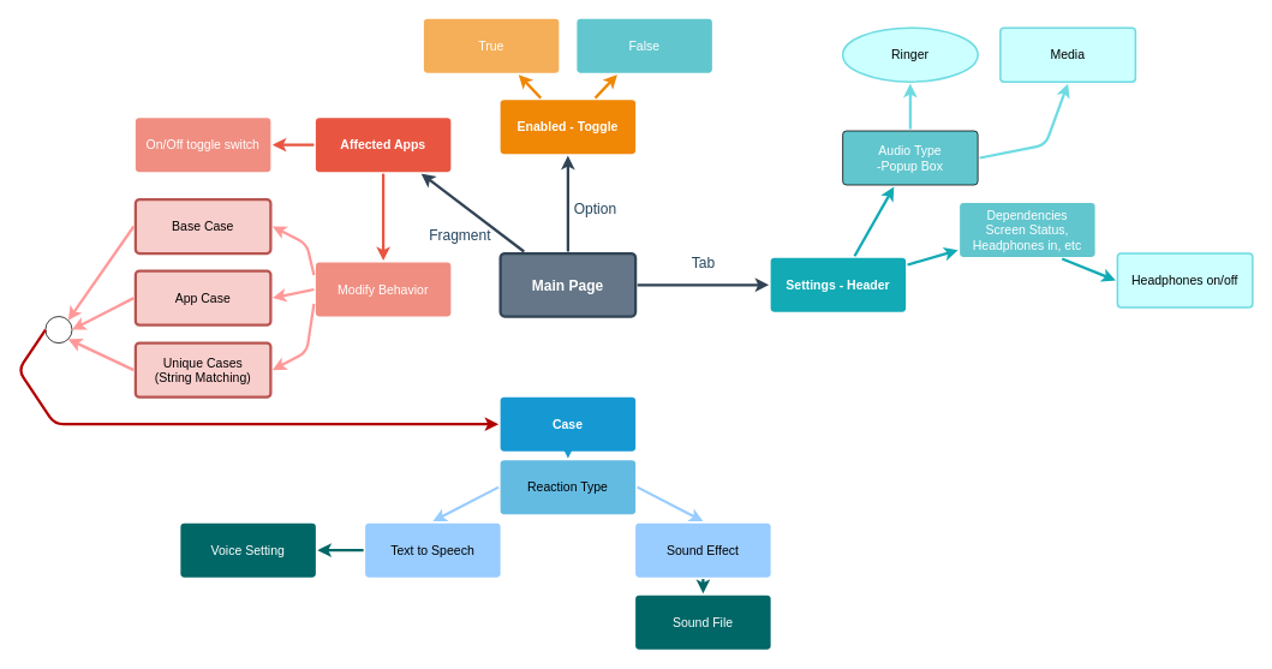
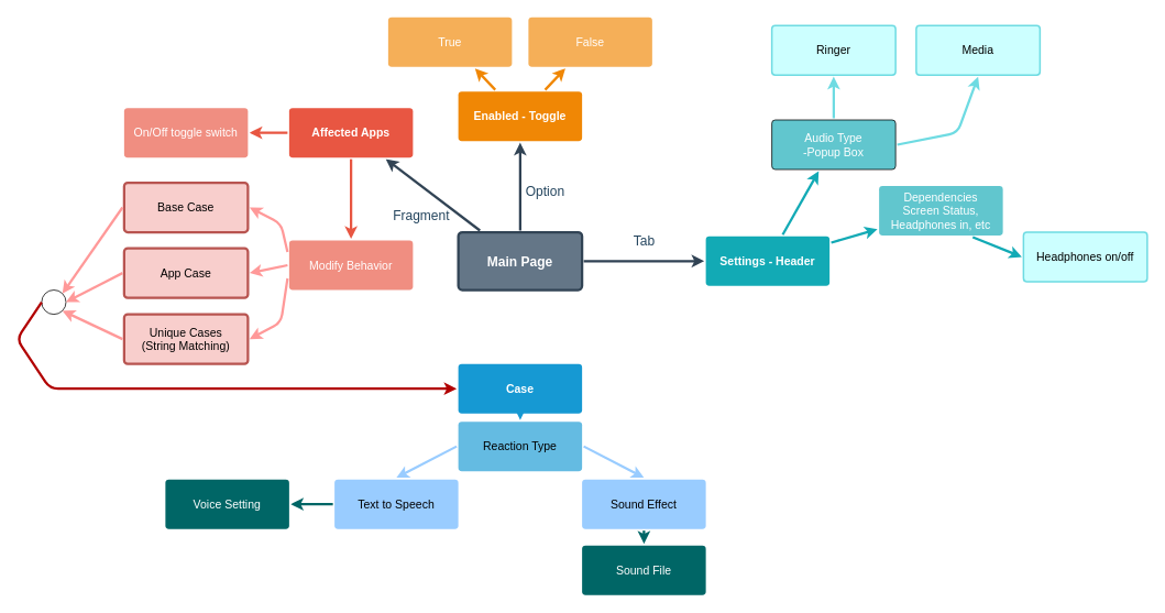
  <mxCell id="0" />
  <mxCell id="1" parent="0" />
  <mxCell id="2" value="Option" style="edgeStyle=none;rounded=0;jumpStyle=none;html=1;shadow=0;labelBackgroundColor=none;startArrow=none;startFill=0;endArrow=classic;endFill=1;jettySize=auto;orthogonalLoop=1;strokeColor=#314354;strokeWidth=3;fontFamily=Helvetica;fontSize=16;fontColor=#23445D;spacing=5;fillColor=#647687;" parent="1" source="5" target="12" edge="1"><mxGeometry x="-0.089" y="-30" relative="1" as="geometry"><mxPoint y="1" as="offset" /></mxGeometry></mxCell>
  <mxCell id="3" value="Tab" style="edgeStyle=none;rounded=0;jumpStyle=none;html=1;shadow=0;labelBackgroundColor=none;startArrow=none;startFill=0;endArrow=classic;endFill=1;jettySize=auto;orthogonalLoop=1;strokeColor=#314354;strokeWidth=3;fontFamily=Helvetica;fontSize=16;fontColor=#23445D;spacing=5;fillColor=#647687;" parent="1" source="5" target="17" edge="1"><mxGeometry y="26" relative="1" as="geometry"><mxPoint y="1" as="offset" /></mxGeometry></mxCell>
  <mxCell id="4" value="Fragment" style="edgeStyle=none;rounded=0;jumpStyle=none;html=1;shadow=0;labelBackgroundColor=none;startArrow=none;startFill=0;endArrow=classic;endFill=1;jettySize=auto;orthogonalLoop=1;strokeColor=#314354;strokeWidth=3;fontFamily=Helvetica;fontSize=16;fontColor=#23445D;spacing=5;fillColor=#647687;" parent="1" source="5" target="7" edge="1"><mxGeometry x="-0.051" y="28" relative="1" as="geometry"><mxPoint as="offset" /></mxGeometry></mxCell>
  <mxCell id="5" value="Main Page" style="rounded=1;whiteSpace=wrap;html=1;shadow=0;labelBackgroundColor=none;strokeColor=#314354;strokeWidth=3;fillColor=#647687;fontFamily=Helvetica;fontSize=16;fontColor=#ffffff;align=center;fontStyle=1;spacing=5;arcSize=7;perimeterSpacing=2;" parent="1" vertex="1"><mxGeometry x="555" y="280.5" width="150" height="70" as="geometry" /></mxCell>
  <mxCell id="6" value="" style="edgeStyle=none;rounded=1;jumpStyle=none;html=1;shadow=0;labelBackgroundColor=none;startArrow=none;startFill=0;jettySize=auto;orthogonalLoop=1;strokeColor=#E85642;strokeWidth=3;fontFamily=Helvetica;fontSize=14;fontColor=#FFFFFF;spacing=5;fontStyle=1;fillColor=#b0e3e6;entryX=1;entryY=0.5;entryDx=0;entryDy=0;" parent="1" source="7" target="8" edge="1"><mxGeometry relative="1" as="geometry"><Array as="points"><mxPoint x="330" y="160" /></Array></mxGeometry></mxCell>
  <mxCell id="7" value="Affected Apps" style="rounded=1;whiteSpace=wrap;html=1;shadow=0;labelBackgroundColor=none;strokeColor=none;strokeWidth=3;fillColor=#e85642;fontFamily=Helvetica;fontSize=14;fontColor=#FFFFFF;align=center;spacing=5;fontStyle=1;arcSize=7;perimeterSpacing=2;" parent="1" vertex="1"><mxGeometry x="350" y="130" width="150" height="60" as="geometry" /></mxCell>
  <mxCell id="8" value="On/Off toggle switch" style="rounded=1;whiteSpace=wrap;html=1;shadow=0;labelBackgroundColor=none;strokeColor=none;strokeWidth=3;fillColor=#f08e81;fontFamily=Helvetica;fontSize=14;fontColor=#FFFFFF;align=center;spacing=5;fontStyle=0;arcSize=7;perimeterSpacing=2;" parent="1" vertex="1"><mxGeometry x="150" y="130" width="150" height="60" as="geometry" /></mxCell>
  <mxCell id="9" value="" style="edgeStyle=none;rounded=0;jumpStyle=none;html=1;shadow=0;labelBackgroundColor=none;startArrow=none;startFill=0;endArrow=classic;endFill=1;jettySize=auto;orthogonalLoop=1;strokeColor=#1699D3;strokeWidth=3;fontFamily=Helvetica;fontSize=14;fontColor=#FFFFFF;spacing=5;" parent="1" source="10" target="11" edge="1"><mxGeometry relative="1" as="geometry"><Array as="points" /></mxGeometry></mxCell>
  <mxCell id="10" value="Case" style="rounded=1;whiteSpace=wrap;html=1;shadow=0;labelBackgroundColor=none;strokeColor=none;strokeWidth=3;fillColor=#1699d3;fontFamily=Helvetica;fontSize=14;fontColor=#FFFFFF;align=center;spacing=5;fontStyle=1;arcSize=7;perimeterSpacing=2;" parent="1" vertex="1"><mxGeometry x="555" y="440" width="150" height="60" as="geometry" /></mxCell>
  <mxCell id="11" value="&lt;font style=&quot;color: light-dark(rgb(0, 0, 0), rgb(255, 255, 255));&quot;&gt;Reaction Type&lt;/font&gt;" style="rounded=1;whiteSpace=wrap;html=1;shadow=0;labelBackgroundColor=none;strokeColor=none;strokeWidth=3;fillColor=#64bbe2;fontFamily=Helvetica;fontSize=14;fontColor=#FFFFFF;align=center;spacing=5;arcSize=7;perimeterSpacing=2;" parent="1" vertex="1"><mxGeometry x="555" y="510" width="150" height="60" as="geometry" /></mxCell>
  <mxCell id="12" value="Enabled - Toggle" style="rounded=1;whiteSpace=wrap;html=1;shadow=0;labelBackgroundColor=none;strokeColor=none;strokeWidth=3;fillColor=#F08705;fontFamily=Helvetica;fontSize=14;fontColor=#FFFFFF;align=center;spacing=5;fontStyle=1;arcSize=7;perimeterSpacing=2;" parent="1" vertex="1"><mxGeometry x="555" y="110" width="150" height="60" as="geometry" /></mxCell>
- <mxCell id="13" value="False" style="rounded=1;whiteSpace=wrap;html=1;shadow=0;labelBackgroundColor=none;strokeColor=none;strokeWidth=3;fillColor=#61c6ce;fontFamily=Helvetica;fontSize=14;fontColor=#FFFFFF;align=center;spacing=5;arcSize=7;perimeterSpacing=2;" parent="1" vertex="1"><mxGeometry x="640" y="20" width="150" height="60" as="geometry" /></mxCell>
+ <mxCell id="13" value="False" style="rounded=1;whiteSpace=wrap;html=1;shadow=0;labelBackgroundColor=none;strokeColor=none;strokeWidth=3;fillColor=#f5af58;fontFamily=Helvetica;fontSize=14;fontColor=#FFFFFF;align=center;spacing=5;arcSize=7;perimeterSpacing=2;" parent="1" vertex="1"><mxGeometry x="640" y="20" width="150" height="60" as="geometry" /></mxCell>
  <mxCell id="14" value="" style="edgeStyle=none;rounded=0;jumpStyle=none;html=1;shadow=0;labelBackgroundColor=none;startArrow=none;startFill=0;endArrow=classic;endFill=1;jettySize=auto;orthogonalLoop=1;strokeColor=#F08705;strokeWidth=3;fontFamily=Helvetica;fontSize=14;fontColor=#FFFFFF;spacing=5;" parent="1" source="12" target="13" edge="1"><mxGeometry relative="1" as="geometry" /></mxCell>
  <mxCell id="15" value="True" style="rounded=1;whiteSpace=wrap;html=1;shadow=0;labelBackgroundColor=none;strokeColor=none;strokeWidth=3;fillColor=#f5af58;fontFamily=Helvetica;fontSize=14;fontColor=#FFFFFF;align=center;spacing=5;arcSize=7;perimeterSpacing=2;" parent="1" vertex="1"><mxGeometry x="470" y="20" width="150" height="60" as="geometry" /></mxCell>
  <mxCell id="16" value="" style="edgeStyle=none;rounded=0;jumpStyle=none;html=1;shadow=0;labelBackgroundColor=none;startArrow=none;startFill=0;endArrow=classic;endFill=1;jettySize=auto;orthogonalLoop=1;strokeColor=#F08705;strokeWidth=3;fontFamily=Helvetica;fontSize=14;fontColor=#FFFFFF;spacing=5;" parent="1" source="12" target="15" edge="1"><mxGeometry relative="1" as="geometry" /></mxCell>
  <mxCell id="17" value="Settings - Header" style="rounded=1;whiteSpace=wrap;html=1;shadow=0;labelBackgroundColor=none;strokeColor=none;strokeWidth=3;fillColor=#12aab5;fontFamily=Helvetica;fontSize=14;fontColor=#FFFFFF;align=center;spacing=5;fontStyle=1;arcSize=7;perimeterSpacing=2;" parent="1" vertex="1"><mxGeometry x="855" y="285.5" width="150" height="60" as="geometry" /></mxCell>
  <mxCell id="18" value="Dependencies&lt;div&gt;Screen Status, Headphones in, etc&lt;/div&gt;" style="rounded=1;whiteSpace=wrap;html=1;shadow=0;labelBackgroundColor=none;strokeColor=none;strokeWidth=3;fillColor=#61c6ce;fontFamily=Helvetica;fontSize=14;fontColor=#FFFFFF;align=center;spacing=5;fontStyle=0;arcSize=7;perimeterSpacing=2;" parent="1" vertex="1"><mxGeometry x="1065" y="224.5" width="150" height="60" as="geometry" /></mxCell>
  <mxCell id="19" value="" style="edgeStyle=none;rounded=1;jumpStyle=none;html=1;shadow=0;labelBackgroundColor=none;startArrow=none;startFill=0;jettySize=auto;orthogonalLoop=1;strokeColor=#12AAB5;strokeWidth=3;fontFamily=Helvetica;fontSize=14;fontColor=#FFFFFF;spacing=5;fontStyle=1;fillColor=#b0e3e6;" parent="1" source="17" target="18" edge="1"><mxGeometry relative="1" as="geometry" /></mxCell>
  <mxCell id="20" value="Audio Type&lt;div&gt;-Popup Box&lt;/div&gt;" style="rounded=1;whiteSpace=wrap;html=1;shadow=0;labelBackgroundColor=none;strokeColor=default;strokeWidth=1;fillColor=#61c6ce;fontFamily=Helvetica;fontSize=14;fontColor=#FFFFFF;align=center;spacing=5;fontStyle=0;arcSize=7;perimeterSpacing=2;" parent="1" vertex="1"><mxGeometry x="935" y="144.5" width="150" height="60" as="geometry" /></mxCell>
  <mxCell id="21" value="" style="edgeStyle=none;rounded=1;jumpStyle=none;html=1;shadow=0;labelBackgroundColor=none;startArrow=none;startFill=0;jettySize=auto;orthogonalLoop=1;strokeColor=#12AAB5;strokeWidth=3;fontFamily=Helvetica;fontSize=14;fontColor=#FFFFFF;spacing=5;fontStyle=1;fillColor=#b0e3e6;" parent="1" source="17" target="20" edge="1"><mxGeometry relative="1" as="geometry" /></mxCell>
  <mxCell id="22" value="" style="edgeStyle=none;rounded=1;jumpStyle=none;html=1;shadow=0;labelBackgroundColor=none;startArrow=none;startFill=0;jettySize=auto;orthogonalLoop=1;strokeColor=#E85642;strokeWidth=3;fontFamily=Helvetica;fontSize=14;fontColor=#FFFFFF;spacing=5;fontStyle=1;fillColor=#b0e3e6;exitX=0.5;exitY=1;exitDx=0;exitDy=0;entryX=0.5;entryY=0;entryDx=0;entryDy=0;" parent="1" source="7" target="23" edge="1"><mxGeometry relative="1" as="geometry"><mxPoint x="358" y="220" as="sourcePoint" /><mxPoint x="270" y="290" as="targetPoint" /><Array as="points" /></mxGeometry></mxCell>
  <mxCell id="23" value="Modify Behavior" style="rounded=1;whiteSpace=wrap;html=1;shadow=0;labelBackgroundColor=none;strokeColor=none;strokeWidth=3;fillColor=#f08e81;fontFamily=Helvetica;fontSize=14;fontColor=#FFFFFF;align=center;spacing=5;fontStyle=0;arcSize=7;perimeterSpacing=2;" parent="1" vertex="1"><mxGeometry x="350" y="290.5" width="150" height="60" as="geometry" /></mxCell>
  <mxCell id="24" value="Base Case" style="rounded=1;whiteSpace=wrap;html=1;shadow=0;labelBackgroundColor=none;strokeColor=#b85450;strokeWidth=3;fillColor=#f8cecc;fontFamily=Helvetica;fontSize=14;align=center;spacing=5;fontStyle=0;arcSize=7;perimeterSpacing=2;" parent="1" vertex="1"><mxGeometry x="150" y="220.5" width="150" height="60" as="geometry" /></mxCell>
  <mxCell id="25" value="" style="edgeStyle=none;rounded=1;jumpStyle=none;html=1;shadow=0;labelBackgroundColor=none;startArrow=none;startFill=0;jettySize=auto;orthogonalLoop=1;strokeColor=#FF9999;strokeWidth=3;fontFamily=Helvetica;fontSize=14;fontColor=#FFFFFF;spacing=5;fontStyle=1;fillColor=#b0e3e6;entryX=1;entryY=0.5;entryDx=0;entryDy=0;exitX=0;exitY=0.25;exitDx=0;exitDy=0;" parent="1" source="23" target="24" edge="1"><mxGeometry relative="1" as="geometry"><mxPoint x="358" y="220" as="sourcePoint" /><mxPoint x="312" y="220" as="targetPoint" /><Array as="points"><mxPoint x="340" y="270" /></Array></mxGeometry></mxCell>
  <mxCell id="26" value="Unique Cases&lt;div&gt;(String Matching)&lt;/div&gt;" style="rounded=1;whiteSpace=wrap;html=1;shadow=0;labelBackgroundColor=none;strokeColor=#b85450;strokeWidth=3;fillColor=#f8cecc;fontFamily=Helvetica;fontSize=14;align=center;spacing=5;fontStyle=0;arcSize=7;perimeterSpacing=2;" parent="1" vertex="1"><mxGeometry x="150" y="380" width="150" height="60" as="geometry" /></mxCell>
  <mxCell id="27" value="" style="edgeStyle=none;rounded=1;jumpStyle=none;html=1;shadow=0;labelBackgroundColor=none;startArrow=none;startFill=0;jettySize=auto;orthogonalLoop=1;strokeColor=#FF9999;strokeWidth=3;fontFamily=Helvetica;fontSize=14;fontColor=#FFFFFF;spacing=5;fontStyle=1;fillColor=#b0e3e6;entryX=1;entryY=0.5;entryDx=0;entryDy=0;exitX=0;exitY=0.75;exitDx=0;exitDy=0;" parent="1" source="23" target="26" edge="1"><mxGeometry relative="1" as="geometry"><mxPoint x="358" y="331" as="sourcePoint" /><mxPoint x="312" y="331" as="targetPoint" /><Array as="points"><mxPoint x="340" y="390" /></Array></mxGeometry></mxCell>
  <mxCell id="28" value="&lt;font style=&quot;color: light-dark(rgb(0, 0, 0), rgb(255, 255, 255));&quot;&gt;Text to Speech&lt;/font&gt;" style="rounded=1;whiteSpace=wrap;html=1;shadow=0;labelBackgroundColor=none;strokeColor=none;strokeWidth=3;fillColor=#99CCFF;fontFamily=Helvetica;fontSize=14;fontColor=#FFFFFF;align=center;spacing=5;arcSize=7;perimeterSpacing=2;" parent="1" vertex="1"><mxGeometry x="405" y="580" width="150" height="60" as="geometry" /></mxCell>
  <mxCell id="29" value="&lt;font style=&quot;color: light-dark(rgb(0, 0, 0), rgb(255, 255, 255));&quot;&gt;Sound Effect&lt;/font&gt;" style="rounded=1;whiteSpace=wrap;html=1;shadow=0;labelBackgroundColor=none;strokeColor=none;strokeWidth=3;fillColor=#99CCFF;fontFamily=Helvetica;fontSize=14;fontColor=#FFFFFF;align=center;spacing=5;arcSize=7;perimeterSpacing=2;" parent="1" vertex="1"><mxGeometry x="705" y="580" width="150" height="60" as="geometry" /></mxCell>
  <mxCell id="30" value="" style="edgeStyle=none;rounded=0;jumpStyle=none;html=1;shadow=0;labelBackgroundColor=none;startArrow=none;startFill=0;endArrow=classic;endFill=1;jettySize=auto;orthogonalLoop=1;strokeColor=#99CCFF;strokeWidth=3;fontFamily=Helvetica;fontSize=14;fontColor=#FFFFFF;spacing=5;entryX=0.5;entryY=0;entryDx=0;entryDy=0;exitX=0;exitY=0.5;exitDx=0;exitDy=0;" parent="1" source="11" target="28" edge="1"><mxGeometry relative="1" as="geometry"><mxPoint x="567" y="613" as="sourcePoint" /><mxPoint x="517" y="632" as="targetPoint" /><Array as="points" /></mxGeometry></mxCell>
  <mxCell id="31" value="" style="edgeStyle=none;rounded=0;jumpStyle=none;html=1;shadow=0;labelBackgroundColor=none;startArrow=none;startFill=0;endArrow=classic;endFill=1;jettySize=auto;orthogonalLoop=1;strokeColor=#99CCFF;strokeWidth=3;fontFamily=Helvetica;fontSize=14;fontColor=#FFFFFF;spacing=5;entryX=0.5;entryY=0;entryDx=0;entryDy=0;exitX=1;exitY=0.5;exitDx=0;exitDy=0;" parent="1" source="11" target="29" edge="1"><mxGeometry relative="1" as="geometry"><mxPoint x="363" y="645" as="sourcePoint" /><mxPoint x="332" y="641" as="targetPoint" /><Array as="points" /></mxGeometry></mxCell>
- <mxCell id="32" value="&lt;font style=&quot;color: rgb(0, 0, 0);&quot;&gt;Ringer&lt;/font&gt;" style="ellipse;whiteSpace=wrap;html=1;shadow=0;labelBackgroundColor=none;strokeColor=light-dark(#6edbe2, #0e919b);strokeWidth=2;fillColor=#CCFFFF;fontFamily=Helvetica;fontSize=14;fontColor=#FFFFFF;align=center;spacing=5;fontStyle=0;arcSize=7;perimeterSpacing=2;glass=0;" parent="1" vertex="1"><mxGeometry x="935" y="30" width="150" height="60" as="geometry" /></mxCell>
+ <mxCell id="32" value="&lt;font style=&quot;color: rgb(0, 0, 0);&quot;&gt;Ringer&lt;/font&gt;" style="rounded=1;whiteSpace=wrap;html=1;shadow=0;labelBackgroundColor=none;strokeColor=light-dark(#6edbe2, #0e919b);strokeWidth=2;fillColor=#CCFFFF;fontFamily=Helvetica;fontSize=14;fontColor=#FFFFFF;align=center;spacing=5;fontStyle=0;arcSize=7;perimeterSpacing=2;glass=0;" parent="1" vertex="1"><mxGeometry x="935" y="30" width="150" height="60" as="geometry" /></mxCell>
  <mxCell id="33" value="" style="edgeStyle=none;rounded=1;jumpStyle=none;html=1;shadow=0;labelBackgroundColor=none;startArrow=none;startFill=0;jettySize=auto;orthogonalLoop=1;strokeColor=light-dark(#6edbe2, #0e919b);strokeWidth=3;fontFamily=Helvetica;fontSize=14;fontColor=#FFFFFF;spacing=5;fontStyle=1;fillColor=#b0e3e6;entryX=0.5;entryY=1;entryDx=0;entryDy=0;exitX=0.5;exitY=0;exitDx=0;exitDy=0;" parent="1" source="20" target="32" edge="1"><mxGeometry relative="1" as="geometry"><mxPoint x="958" y="294" as="sourcePoint" /><mxPoint x="1002" y="217" as="targetPoint" /></mxGeometry></mxCell>
  <mxCell id="34" value="&lt;font style=&quot;color: rgb(0, 0, 0);&quot;&gt;Media&lt;/font&gt;" style="rounded=1;whiteSpace=wrap;html=1;shadow=0;labelBackgroundColor=none;strokeColor=light-dark(#6edbe2, #0e919b);strokeWidth=2;fillColor=#CCFFFF;fontFamily=Helvetica;fontSize=14;fontColor=#FFFFFF;align=center;spacing=5;fontStyle=0;arcSize=7;perimeterSpacing=2;glass=0;" parent="1" vertex="1"><mxGeometry x="1110" y="30" width="150" height="60" as="geometry" /></mxCell>
  <mxCell id="35" value="" style="edgeStyle=none;rounded=1;jumpStyle=none;html=1;shadow=0;labelBackgroundColor=none;startArrow=none;startFill=0;jettySize=auto;orthogonalLoop=1;strokeColor=light-dark(#6edbe2, #0e919b);strokeWidth=3;fontFamily=Helvetica;fontSize=14;fontColor=#FFFFFF;spacing=5;fontStyle=1;fillColor=#b0e3e6;entryX=0.5;entryY=1;entryDx=0;entryDy=0;exitX=1;exitY=0.5;exitDx=0;exitDy=0;" parent="1" source="20" target="34" edge="1"><mxGeometry relative="1" as="geometry"><mxPoint x="1020" y="153" as="sourcePoint" /><mxPoint x="1020" y="102" as="targetPoint" /><Array as="points"><mxPoint x="1160" y="160" /></Array></mxGeometry></mxCell>
  <mxCell id="36" value="Sound File" style="rounded=1;whiteSpace=wrap;html=1;shadow=0;labelBackgroundColor=none;strokeColor=none;strokeWidth=3;fillColor=#006666;fontFamily=Helvetica;fontSize=14;fontColor=#FFFFFF;align=center;spacing=5;arcSize=7;perimeterSpacing=2;" parent="1" vertex="1"><mxGeometry x="705" y="660" width="150" height="60" as="geometry" /></mxCell>
  <mxCell id="37" value="Voice Setting" style="rounded=1;whiteSpace=wrap;html=1;shadow=0;labelBackgroundColor=none;strokeColor=none;strokeWidth=3;fillColor=#006666;fontFamily=Helvetica;fontSize=14;fontColor=#FFFFFF;align=center;spacing=5;arcSize=7;perimeterSpacing=2;" parent="1" vertex="1"><mxGeometry x="200" y="580" width="150" height="60" as="geometry" /></mxCell>
  <mxCell id="38" value="" style="edgeStyle=none;rounded=0;jumpStyle=none;html=1;shadow=0;labelBackgroundColor=none;startArrow=none;startFill=0;endArrow=classic;endFill=1;jettySize=auto;orthogonalLoop=1;strokeColor=#006666;strokeWidth=3;fontFamily=Helvetica;fontSize=14;fontColor=#FFFFFF;spacing=5;entryX=1;entryY=0.5;entryDx=0;entryDy=0;exitX=0;exitY=0.5;exitDx=0;exitDy=0;" parent="1" source="28" target="37" edge="1"><mxGeometry relative="1" as="geometry"><mxPoint x="363" y="575" as="sourcePoint" /><mxPoint x="332" y="571" as="targetPoint" /><Array as="points" /></mxGeometry></mxCell>
  <mxCell id="39" value="" style="edgeStyle=none;rounded=0;jumpStyle=none;html=1;shadow=0;labelBackgroundColor=none;startArrow=none;startFill=0;endArrow=classic;endFill=1;jettySize=auto;orthogonalLoop=1;strokeColor=#006666;strokeWidth=3;fontFamily=Helvetica;fontSize=14;fontColor=#FFFFFF;spacing=5;entryX=0.5;entryY=0;entryDx=0;entryDy=0;exitX=0.5;exitY=1;exitDx=0;exitDy=0;" parent="1" source="29" target="36" edge="1"><mxGeometry relative="1" as="geometry"><mxPoint x="178" y="641" as="sourcePoint" /><mxPoint x="132" y="620" as="targetPoint" /><Array as="points" /></mxGeometry></mxCell>
  <mxCell id="40" value="" style="ellipse;whiteSpace=wrap;html=1;aspect=fixed;" vertex="1" parent="1"><mxGeometry x="50" y="350.5" width="29.5" height="29.5" as="geometry" /></mxCell>
  <mxCell id="41" value="" style="edgeStyle=none;rounded=1;jumpStyle=none;html=1;shadow=0;labelBackgroundColor=none;startArrow=none;startFill=0;jettySize=auto;orthogonalLoop=1;strokeColor=#FF9999;strokeWidth=3;fontFamily=Helvetica;fontSize=14;fontColor=#FFFFFF;spacing=5;fontStyle=1;fillColor=#b0e3e6;entryX=1;entryY=1;entryDx=0;entryDy=0;exitX=0;exitY=0.5;exitDx=0;exitDy=0;" edge="1" parent="1" source="26" target="40"><mxGeometry relative="1" as="geometry"><mxPoint x="3" y="400" as="sourcePoint" /><mxPoint x="-120" y="457" as="targetPoint" /><Array as="points" /></mxGeometry></mxCell>
  <mxCell id="42" value="" style="edgeStyle=none;rounded=1;jumpStyle=none;html=1;shadow=0;labelBackgroundColor=none;startArrow=none;startFill=0;jettySize=auto;orthogonalLoop=1;strokeColor=#FF9999;strokeWidth=3;fontFamily=Helvetica;fontSize=14;fontColor=#FFFFFF;spacing=5;fontStyle=1;fillColor=#b0e3e6;entryX=1;entryY=0;entryDx=0;entryDy=0;exitX=0;exitY=0.5;exitDx=0;exitDy=0;" edge="1" parent="1" source="24" target="40"><mxGeometry relative="1" as="geometry"><mxPoint x="158" y="420" as="sourcePoint" /><mxPoint x="85" y="386" as="targetPoint" /><Array as="points" /></mxGeometry></mxCell>
  <mxCell id="43" value="" style="edgeStyle=none;rounded=1;jumpStyle=none;html=1;shadow=0;labelBackgroundColor=none;startArrow=none;startFill=0;jettySize=auto;orthogonalLoop=1;strokeColor=#B20000;strokeWidth=3;fontFamily=Helvetica;fontSize=14;fontColor=#FFFFFF;spacing=5;fontStyle=1;fillColor=#e51400;exitX=0;exitY=0.5;exitDx=0;exitDy=0;entryX=0;entryY=0.5;entryDx=0;entryDy=0;" edge="1" parent="1" source="40" target="10"><mxGeometry relative="1" as="geometry"><mxPoint x="158" y="420" as="sourcePoint" /><mxPoint x="-50" y="440" as="targetPoint" /><Array as="points"><mxPoint x="20" y="410" /><mxPoint y="470" x="60" /></Array></mxGeometry></mxCell>
  <mxCell id="44" value="App Case" style="rounded=1;whiteSpace=wrap;html=1;shadow=0;labelBackgroundColor=none;strokeColor=#b85450;strokeWidth=3;fillColor=#f8cecc;fontFamily=Helvetica;fontSize=14;align=center;spacing=5;fontStyle=0;arcSize=7;perimeterSpacing=2;" vertex="1" parent="1"><mxGeometry x="150" y="300" width="150" height="60" as="geometry" /></mxCell>
  <mxCell id="45" value="" style="edgeStyle=none;rounded=1;jumpStyle=none;html=1;shadow=0;labelBackgroundColor=none;startArrow=none;startFill=0;jettySize=auto;orthogonalLoop=1;strokeColor=#FF9999;strokeWidth=3;fontFamily=Helvetica;fontSize=14;fontColor=#FFFFFF;spacing=5;fontStyle=1;fillColor=#b0e3e6;entryX=1;entryY=0.5;entryDx=0;entryDy=0;exitX=0;exitY=0.5;exitDx=0;exitDy=0;" edge="1" parent="1" source="23" target="44"><mxGeometry relative="1" as="geometry"><mxPoint x="358" y="315" as="sourcePoint" /><mxPoint x="312" y="261" as="targetPoint" /><Array as="points" /></mxGeometry></mxCell>
  <mxCell id="46" value="" style="edgeStyle=none;rounded=1;jumpStyle=none;html=1;shadow=0;labelBackgroundColor=none;startArrow=none;startFill=0;jettySize=auto;orthogonalLoop=1;strokeColor=#FF9999;strokeWidth=3;fontFamily=Helvetica;fontSize=14;fontColor=#FFFFFF;spacing=5;fontStyle=1;fillColor=#b0e3e6;entryX=1;entryY=0.5;entryDx=0;entryDy=0;exitX=0;exitY=0.5;exitDx=0;exitDy=0;" edge="1" parent="1" source="44" target="40"><mxGeometry relative="1" as="geometry"><mxPoint x="368" y="325" as="sourcePoint" /><mxPoint x="322" y="271" as="targetPoint" /><Array as="points" /></mxGeometry></mxCell>
  <mxCell id="47" value="&lt;font style=&quot;color: light-dark(rgb(0, 0, 0), rgb(255, 255, 255));&quot;&gt;Headphones on/off&lt;/font&gt;" style="rounded=1;whiteSpace=wrap;html=1;shadow=0;labelBackgroundColor=none;strokeColor=light-dark(#6edbe2, #0e919b);strokeWidth=2;fillColor=#CCFFFF;fontFamily=Helvetica;fontSize=14;fontColor=#FFFFFF;align=center;spacing=5;fontStyle=0;arcSize=7;perimeterSpacing=2;glass=0;" vertex="1" parent="1"><mxGeometry x="1240" y="280.5" width="150" height="60" as="geometry" /></mxCell>
  <mxCell id="48" value="" style="edgeStyle=none;rounded=1;jumpStyle=none;html=1;shadow=0;labelBackgroundColor=none;startArrow=none;startFill=0;jettySize=auto;orthogonalLoop=1;strokeColor=light-dark(#12AAB5,#006666);strokeWidth=3;fontFamily=Helvetica;fontSize=14;fontColor=#FFFFFF;spacing=5;fontStyle=1;fillColor=#b0e3e6;entryX=0;entryY=0.5;entryDx=0;entryDy=0;exitX=0.75;exitY=1;exitDx=0;exitDy=0;" edge="1" parent="1" source="18" target="47"><mxGeometry relative="1" as="geometry"><mxPoint x="1017" y="303" as="sourcePoint" /><mxPoint x="1073" y="287" as="targetPoint" /></mxGeometry></mxCell>
